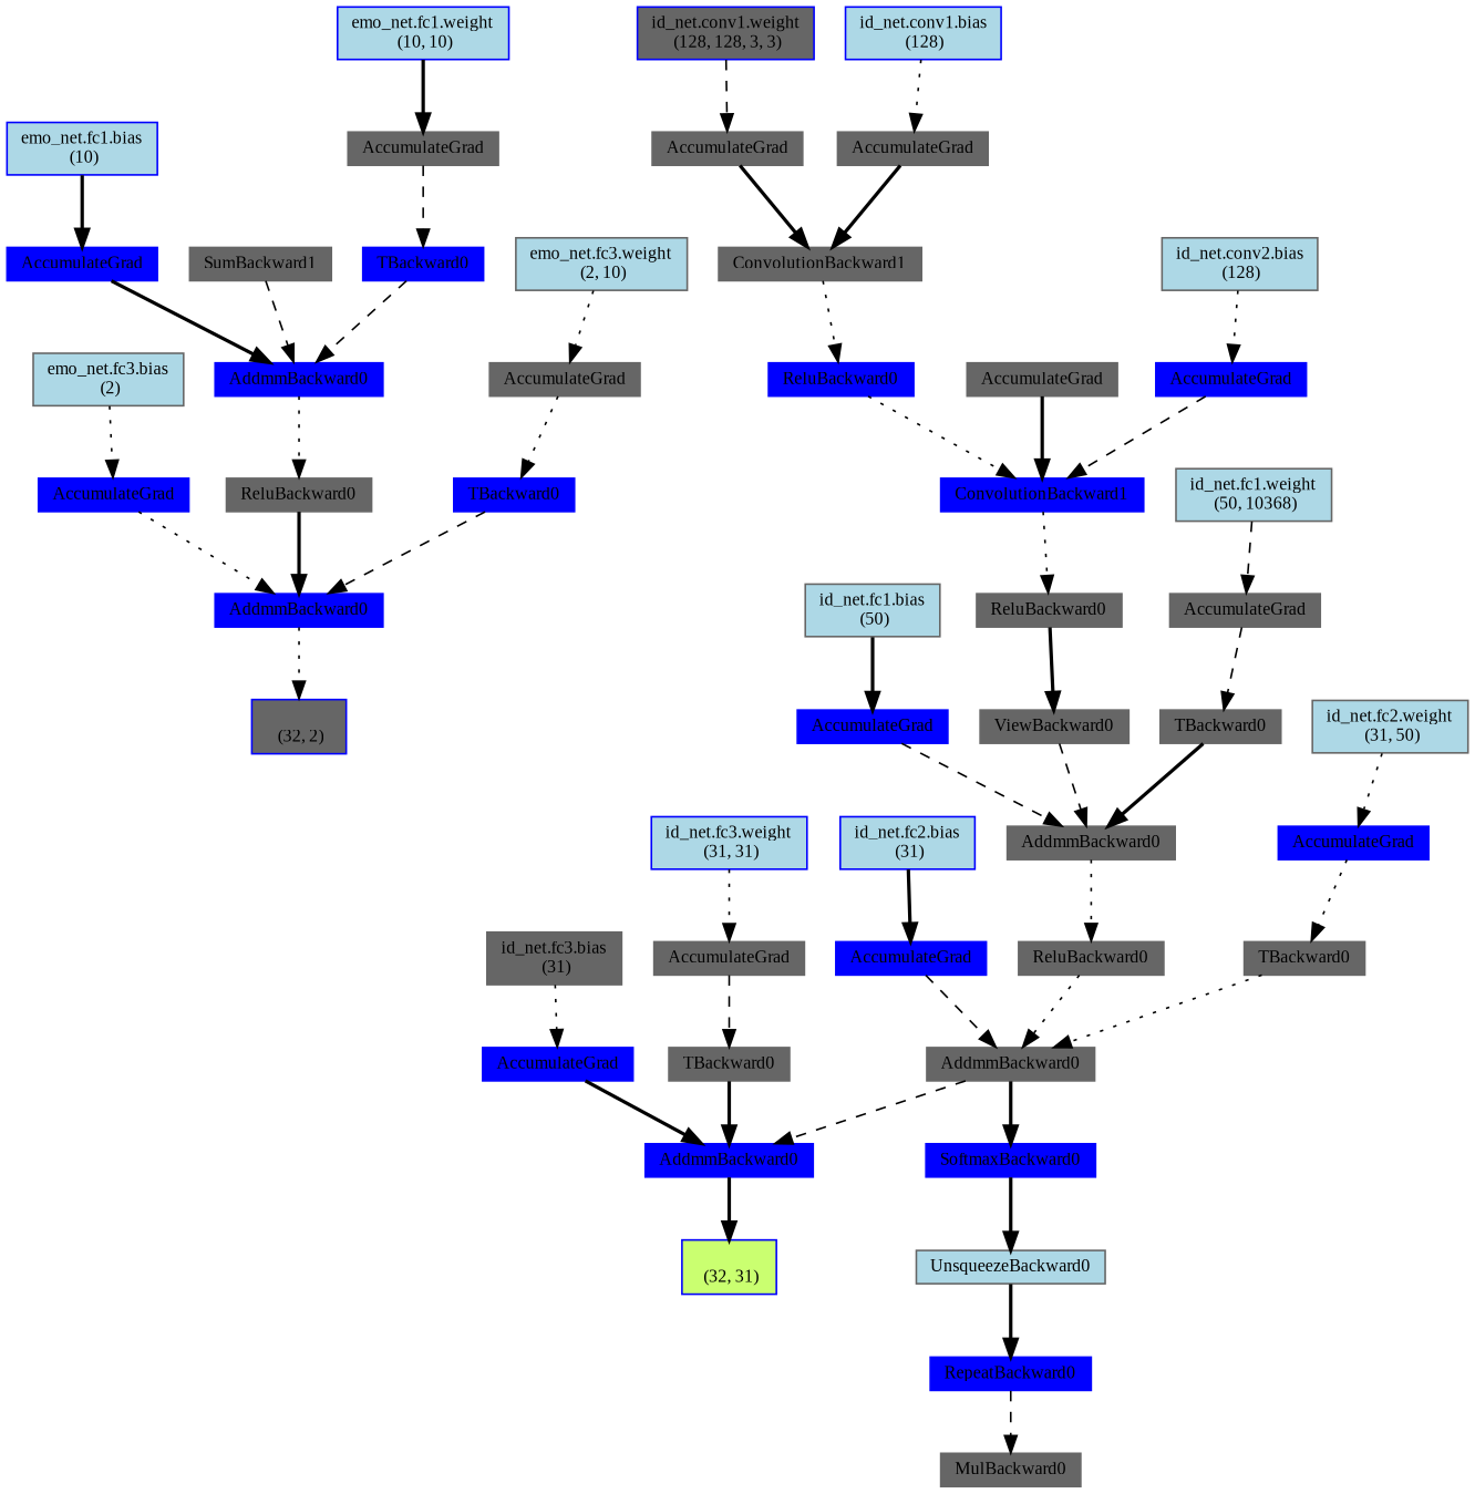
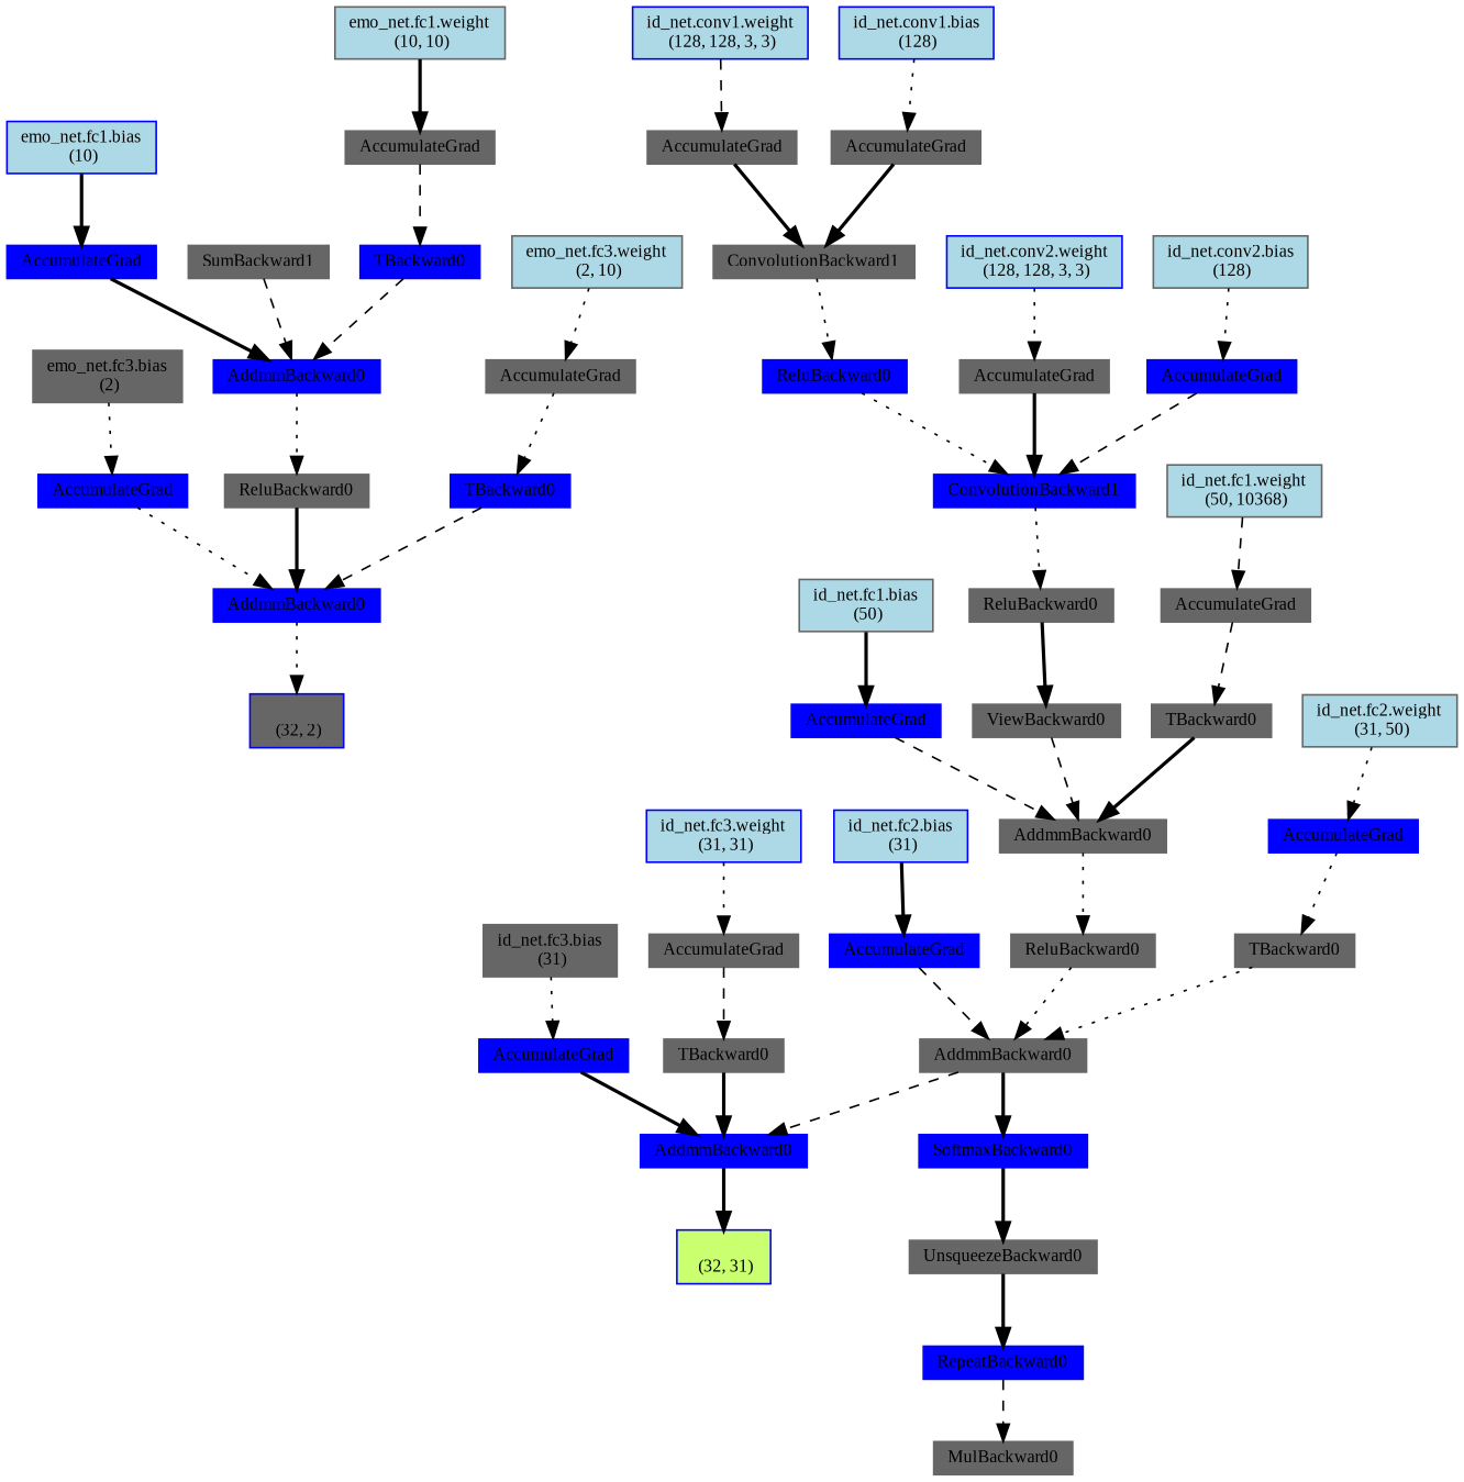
  digraph {
    fontname="Liberation Serif"
    node [align=left color=gray40 fontname="Liberation Serif" fontsize=10 ranksep=0.1 shape=box style=filled]
    edge [fontname="Liberation Serif" style=dotted]
    n1 [color=blue fillcolor=gray40 height=0.2 label="\n (32, 2)"]
    n2 [color=blue height=0.2 label=AddmmBackward0]
    n3 [color=blue height=0.2 label=AccumulateGrad]
-   n4 [fillcolor=lightblue height=0.2 label="emo_net.fc3.bias\n (2)"]
+   n4 [fillcolor=gray40 height=0.2 label="emo_net.fc3.bias\n (2)"]
    n5 [height=0.2 label=ReluBackward0]
    n6 [color=blue height=0.2 label=AddmmBackward0]
    n7 [color=blue height=0.2 label=AccumulateGrad]
    n8 [color=blue fillcolor=lightblue height=0.2 label="emo_net.fc1.bias\n (10)"]
    n9 [height=0.2 label=SumBackward1]
    n10 [height=0.2 label=MulBackward0]
    n11 [color=blue height=0.2 label=RepeatBackward0]
-   n12 [height=0.2 label=UnsqueezeBackward0 fillcolor=lightblue]
+   n12 [height=0.2 label=UnsqueezeBackward0]
    n13 [color=blue height=0.2 label=SoftmaxBackward0]
    n14 [height=0.2 label=AddmmBackward0]
    n15 [color=blue height=0.2 label=AddmmBackward0]
    n16 [color=blue fillcolor=darkolivegreen1 height=0.2 label="\n (32, 31)"]
    n17 [color=blue height=0.2 label=AccumulateGrad]
    n18 [color=blue fillcolor=lightblue height=0.2 label="id_net.fc2.bias\n (31)"]
    n19 [height=0.2 label=ReluBackward0]
    n20 [height=0.2 label=AddmmBackward0]
    n21 [color=blue height=0.2 label=AccumulateGrad]
    n22 [fillcolor=lightblue height=0.2 label="id_net.fc1.bias\n (50)"]
    n23 [height=0.2 label=ViewBackward0]
    n24 [height=0.2 label=ReluBackward0]
    n25 [color=blue height=0.2 label=ConvolutionBackward1]
    n26 [color=blue height=0.2 label=ReluBackward0]
    n27 [height=0.2 label=ConvolutionBackward1]
    n28 [height=0.2 label=AccumulateGrad]
-   n29 [color=blue fillcolor=gray40 height=0.2 label="id_net.conv1.weight\n (128, 128, 3, 3)"]
+   n29 [color=blue fillcolor=lightblue height=0.2 label="id_net.conv1.weight\n (128, 128, 3, 3)"]
    n30 [height=0.2 label=AccumulateGrad]
    n31 [color=blue fillcolor=lightblue height=0.2 label="id_net.conv1.bias\n (128)"]
    n32 [height=0.2 label=AccumulateGrad]
+   n33 [color=blue fillcolor=lightblue height=0.2 label="id_net.conv2.weight\n (128, 128, 3, 3)"]
    n34 [color=blue height=0.2 label=AccumulateGrad]
    n35 [fillcolor=lightblue height=0.2 label="id_net.conv2.bias\n (128)"]
    n36 [height=0.2 label=TBackward0]
    n37 [height=0.2 label=AccumulateGrad]
    n38 [fillcolor=lightblue height=0.2 label="id_net.fc1.weight\n (50, 10368)"]
    n39 [height=0.2 label=TBackward0]
    n40 [color=blue height=0.2 label=AccumulateGrad]
    n41 [fillcolor=lightblue height=0.2 label="id_net.fc2.weight\n (31, 50)"]
    n42 [color=blue height=0.2 label=TBackward0]
    n43 [height=0.2 label=AccumulateGrad]
-   n44 [color=blue fillcolor=lightblue height=0.2 label="emo_net.fc1.weight\n (10, 10)"]
+   n44 [fillcolor=lightblue height=0.2 label="emo_net.fc1.weight\n (10, 10)"]
    n45 [color=blue height=0.2 label=TBackward0]
    n46 [height=0.2 label=AccumulateGrad]
    n47 [fillcolor=lightblue height=0.2 label="emo_net.fc3.weight\n (2, 10)"]
    n48 [color=blue height=0.2 label=AccumulateGrad]
    n49 [fillcolor=gray40 height=0.2 label="id_net.fc3.bias\n (31)"]
    n50 [height=0.2 label=TBackward0]
    n51 [height=0.2 label=AccumulateGrad]
    n52 [color=blue fillcolor=lightblue height=0.2 label="id_net.fc3.weight\n (31, 31)"]
    n2 -> n1
    n3 -> n2
    n4 -> n3
    n5 -> n2 [style=bold]
    n6 -> n5
    n7 -> n6 [style=bold]
    n8 -> n7 [style=bold]
    n9 -> n6 [style=dashed]
    n11 -> n10 [style=dashed]
    n12 -> n11 [style=bold]
    n13 -> n12 [style=bold]
    n14 -> n13 [style=bold]
    n14 -> n15 [style=dashed]
    n15 -> n16 [style=bold]
    n17 -> n14 [style=dashed]
    n18 -> n17 [style=bold]
    n19 -> n14
    n20 -> n19
    n21 -> n20 [style=dashed]
    n22 -> n21 [style=bold]
    n23 -> n20 [style=dashed]
    n24 -> n23 [style=bold]
    n25 -> n24
    n26 -> n25
    n27 -> n26
    n28 -> n27 [style=bold]
    n29 -> n28 [style=dashed]
    n30 -> n27 [style=bold]
    n31 -> n30
    n32 -> n25 [style=bold]
+   n33 -> n32
    n34 -> n25 [style=dashed]
    n35 -> n34
    n36 -> n20 [style=bold]
    n37 -> n36 [style=dashed]
    n38 -> n37 [style=dashed]
    n39 -> n14
    n40 -> n39
    n41 -> n40
    n42 -> n6 [style=dashed]
    n43 -> n42 [style=dashed]
    n44 -> n43 [style=bold]
    n45 -> n2 [style=dashed]
    n46 -> n45
    n47 -> n46
    n48 -> n15 [style=bold]
    n49 -> n48
    n50 -> n15 [style=bold]
    n51 -> n50 [style=dashed]
    n52 -> n51
  }
